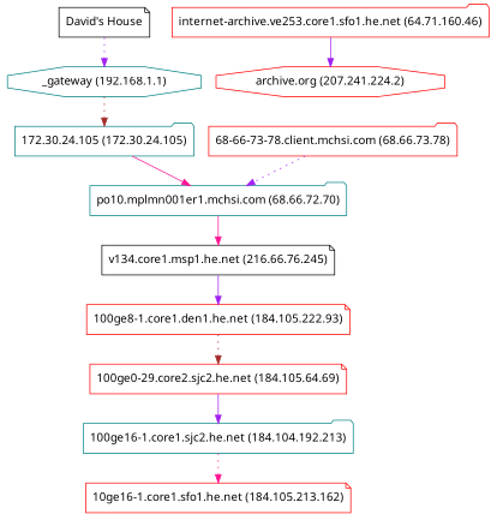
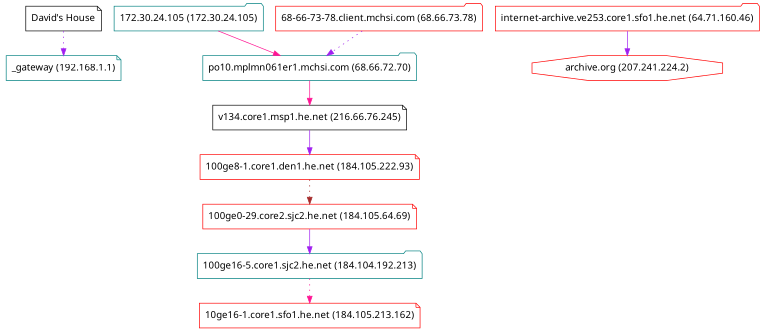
  digraph {
    fontname="Noto Sans"
    node [color=red fontname="Noto Sans" shape=note]
    edge [color=purple fontname="Noto Sans" style=dotted]
    "David's House" [color=black]
-   "_gateway (192.168.1.1)" [color=teal shape=octagon]
+   "_gateway (192.168.1.1)" [color=teal]
    "172.30.24.105 (172.30.24.105)" [color=teal shape=folder]
-   "po10.mplmn001er1.mchsi.com (68.66.72.70)" [color=teal shape=folder]
+   "po10.mplmn001er1.mchsi.com (68.66.72.70)" [color=teal shape=folder label="po10.mplmn061er1.mchsi.com (68.66.72.70)"]
    "68-66-73-78.client.mchsi.com (68.66.73.78)" [shape=folder]
    "v134.core1.msp1.he.net (216.66.76.245)" [color=black]
    "100ge8-1.core1.den1.he.net (184.105.222.93)"
    "100ge0-29.core2.sjc2.he.net (184.105.64.69)"
-   "100ge16-1.core1.sjc2.he.net (184.104.192.213)" [color=teal shape=folder]
+   "100ge16-1.core1.sjc2.he.net (184.104.192.213)" [color=teal shape=folder label="100ge16-5.core1.sjc2.he.net (184.104.192.213)"]
    "10ge16-1.core1.sfo1.he.net (184.105.213.162)"
    "internet-archive.ve253.core1.sfo1.he.net (64.71.160.46)" [shape=folder]
    "archive.org (207.241.224.2)" [shape=octagon]
    "David's House" -> "_gateway (192.168.1.1)"
-   "_gateway (192.168.1.1)" -> "172.30.24.105 (172.30.24.105)" [color=brown]
    "172.30.24.105 (172.30.24.105)" -> "po10.mplmn001er1.mchsi.com (68.66.72.70)" [color=deeppink style=solid]
    "po10.mplmn001er1.mchsi.com (68.66.72.70)" -> "v134.core1.msp1.he.net (216.66.76.245)" [color=deeppink style=solid]
    "68-66-73-78.client.mchsi.com (68.66.73.78)" -> "po10.mplmn001er1.mchsi.com (68.66.72.70)"
    "v134.core1.msp1.he.net (216.66.76.245)" -> "100ge8-1.core1.den1.he.net (184.105.222.93)" [style=solid]
    "100ge8-1.core1.den1.he.net (184.105.222.93)" -> "100ge0-29.core2.sjc2.he.net (184.105.64.69)" [color=brown]
    "100ge0-29.core2.sjc2.he.net (184.105.64.69)" -> "100ge16-1.core1.sjc2.he.net (184.104.192.213)" [style=solid]
    "100ge16-1.core1.sjc2.he.net (184.104.192.213)" -> "10ge16-1.core1.sfo1.he.net (184.105.213.162)" [color=deeppink]
    "internet-archive.ve253.core1.sfo1.he.net (64.71.160.46)" -> "archive.org (207.241.224.2)" [style=solid]
  }
